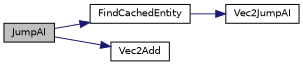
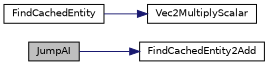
  digraph {
    rankdir=LR
    node [color=black fillcolor=white fontname=Helvetica fontsize=10 shape=record style=filled]
    edge [color=midnightblue fontname=Helvetica fontsize=10 labelfontname=Helvetica labelfontsize=10 style=solid]
    n1 [fillcolor=grey75 fontcolor=black height=0.2 label=JumpAI width=0.4]
    n2 [height=0.2 label=FindCachedEntity width=0.4]
-   n3 [height=0.2 label=Vec2Add width=0.4]
-   n4 [height=0.2 label=Vec2JumpAI width=0.4]
-   n1 -> n2
+   n3 [height=0.2 label=FindCachedEntity2Add width=0.4]
+   n4 [height=0.2 label=Vec2MultiplyScalar width=0.4]
    n1 -> n3
    n2 -> n4
  }
